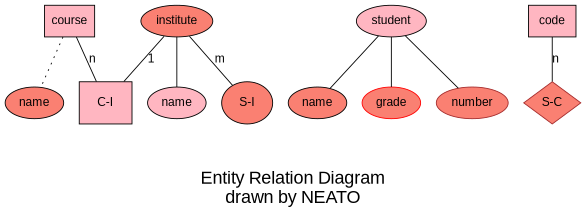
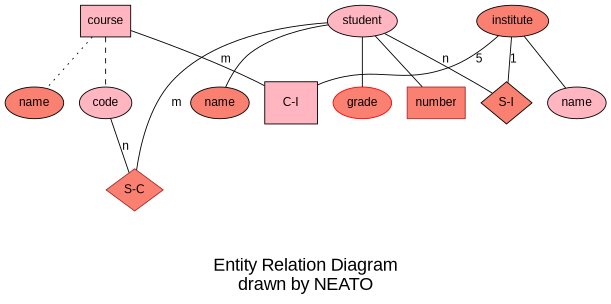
  graph {
    fontname="Liberation Sans"
    fontsize=20
    label="\n\nEntity Relation Diagram\ndrawn by NEATO"
    node [color=black fillcolor=salmon fontname="Liberation Sans" shape=ellipse style=filled]
    edge [fontname="Liberation Sans" style="linewidth(1)"]
    n1 [height=0.50 label=name width=0.75]
    n2 [fillcolor=lightpink height=0.50 label=name width=0.75]
    n3 [height=0.50 label=name width=0.75]
    course [fillcolor=lightpink height=0.50 shape=box tip="some course or other" width=0.75]
-   code [fillcolor=lightpink height=0.50 shape=box width=0.75]
+   code [fillcolor=lightpink height=0.50 width=0.75]
    "C-I" [fillcolor=lightpink height=0.67 shape=box width=0.83]
    "S-C" [color=brown height=0.67 shape=diamond width=0.89]
    institute [height=0.50 tip="National Institute of Mental Health" width=0.81]
-   "S-I" [height=0.67 width=0.81]
+   "S-I" [height=0.67 shape=diamond width=0.81]
    student [fillcolor=lightpink height=0.50 width=0.75]
    grade [color=red height=0.50 width=0.75]
-   number [color=brown height=0.50 width=0.92]
+   number [color=brown height=0.50 shape=box width=0.92]
    subgraph sub_1 {
      label=""
      n1
      n2
      n3
    }
    course -- n1 [style="dotted,linewidth(1)"]
-   course -- "C-I" [label=n]
+   course -- code [style="dashed,linewidth(1)"]
+   course -- "C-I" [label=m]
    code -- "S-C" [label=n]
    institute -- n2
-   institute -- "C-I" [label=1]
-   institute -- "S-I" [label=m]
+   institute -- "C-I" [label=5]
+   institute -- "S-I" [label=1]
    student -- n3
+   student -- "S-C" [label=m]
+   student -- "S-I" [label=n]
    student -- grade
    student -- number
  }
